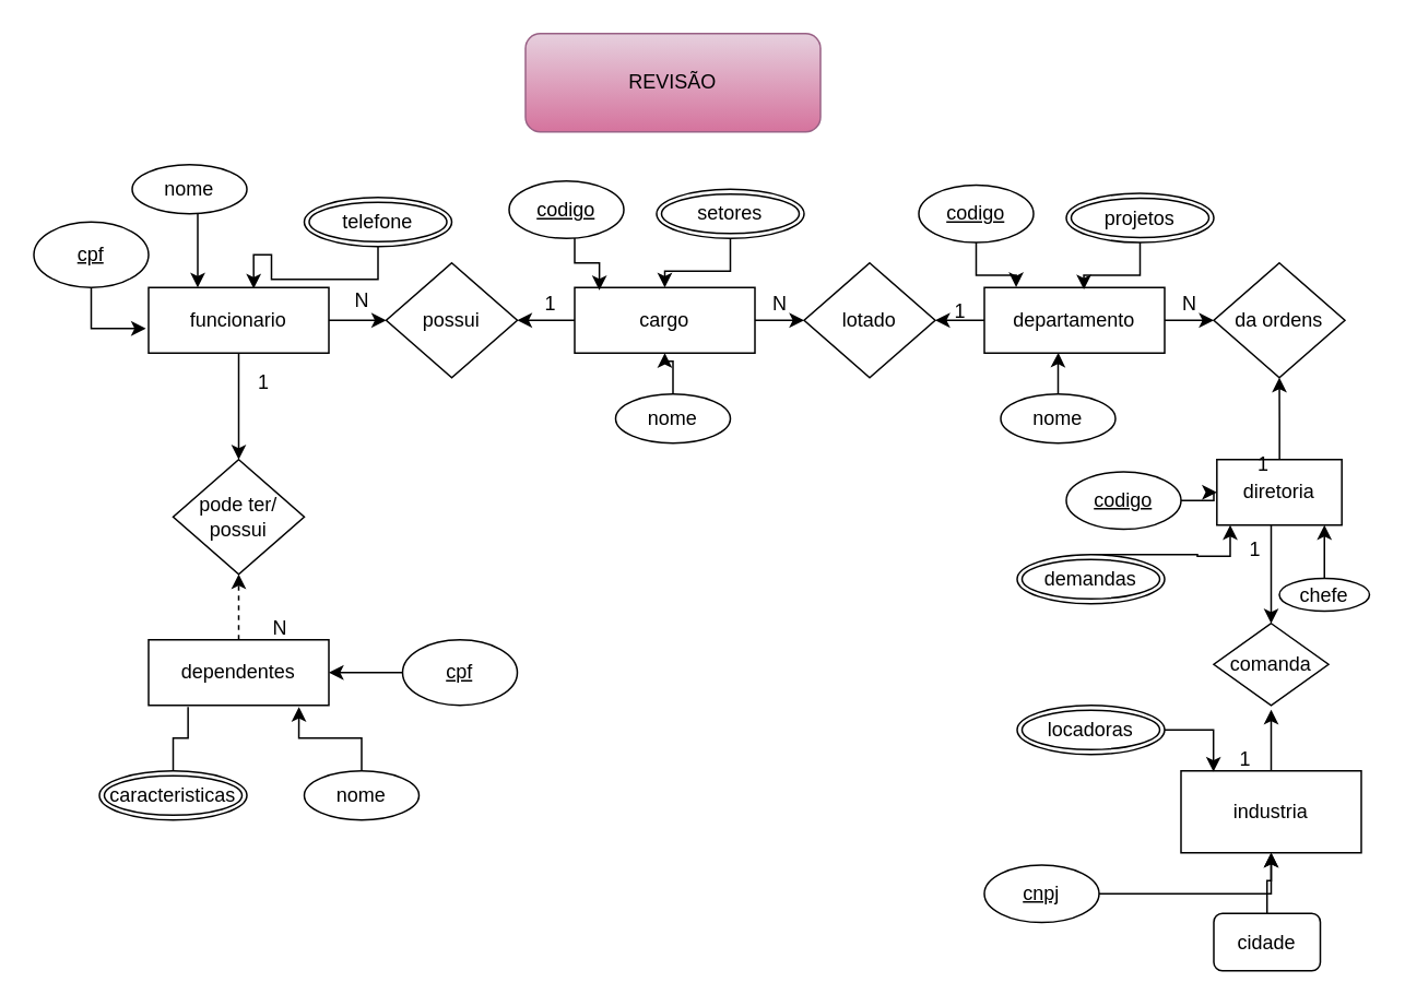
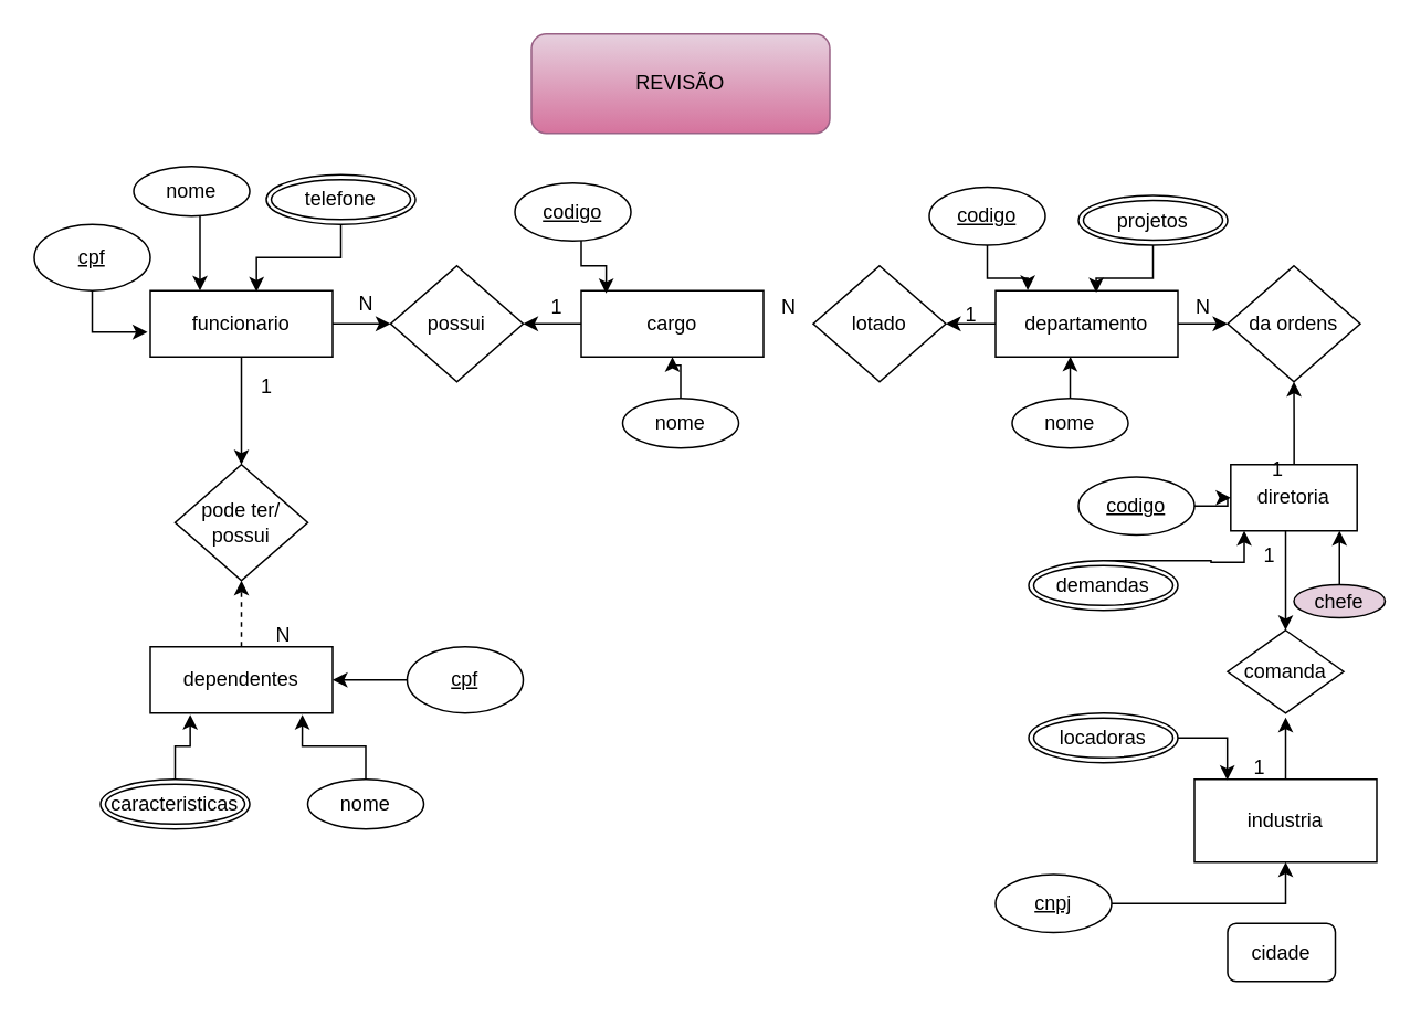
  <mxCell id="0" />
  <mxCell id="1" parent="0" />
  <mxCell id="2" value="REVISÃO" style="rounded=1;whiteSpace=wrap;html=1;fillColor=#e6d0de;strokeColor=#996185;gradientColor=#d5739d;" parent="1" vertex="1"><mxGeometry x="320" y="20" width="180" height="60" as="geometry" /></mxCell>
  <mxCell id="3" value="" style="edgeStyle=orthogonalEdgeStyle;rounded=0;orthogonalLoop=1;jettySize=auto;html=1;" parent="1" source="5" target="22" edge="1"><mxGeometry relative="1" as="geometry" /></mxCell>
  <mxCell id="4" value="" style="edgeStyle=orthogonalEdgeStyle;rounded=0;orthogonalLoop=1;jettySize=auto;html=1;" parent="1" source="5" target="26" edge="1"><mxGeometry relative="1" as="geometry" /></mxCell>
  <mxCell id="5" value="funcionario" style="whiteSpace=wrap;html=1;align=center;" parent="1" vertex="1"><mxGeometry x="90" y="175" width="110" height="40" as="geometry" /></mxCell>
  <mxCell id="6" value="" style="edgeStyle=orthogonalEdgeStyle;rounded=0;orthogonalLoop=1;jettySize=auto;html=1;" parent="1" source="8" target="12" edge="1"><mxGeometry relative="1" as="geometry" /></mxCell>
  <mxCell id="7" style="edgeStyle=orthogonalEdgeStyle;rounded=0;orthogonalLoop=1;jettySize=auto;html=1;entryX=0.5;entryY=0;entryDx=0;entryDy=0;" edge="1" parent="1" source="8" target="59"><mxGeometry relative="1" as="geometry"><Array as="points"><mxPoint x="775" y="340" /><mxPoint x="775" y="340" /></Array></mxGeometry></mxCell>
  <mxCell id="8" value="diretoria" style="whiteSpace=wrap;html=1;align=center;" parent="1" vertex="1"><mxGeometry x="741.88" y="280" width="76.25" height="40" as="geometry" /></mxCell>
  <mxCell id="9" style="edgeStyle=orthogonalEdgeStyle;rounded=0;orthogonalLoop=1;jettySize=auto;html=1;entryX=1;entryY=0.5;entryDx=0;entryDy=0;" edge="1" parent="1" source="11" target="13"><mxGeometry relative="1" as="geometry" /></mxCell>
  <mxCell id="10" style="edgeStyle=orthogonalEdgeStyle;rounded=0;orthogonalLoop=1;jettySize=auto;html=1;entryX=0;entryY=0.5;entryDx=0;entryDy=0;" edge="1" parent="1" source="11" target="12"><mxGeometry relative="1" as="geometry" /></mxCell>
  <mxCell id="11" value="departamento" style="whiteSpace=wrap;html=1;align=center;" parent="1" vertex="1"><mxGeometry x="600" y="175" width="110" height="40" as="geometry" /></mxCell>
  <mxCell id="12" value="da ordens" style="shape=rhombus;perimeter=rhombusPerimeter;whiteSpace=wrap;html=1;align=center;" parent="1" vertex="1"><mxGeometry x="740" y="160" width="80" height="70" as="geometry" /></mxCell>
  <mxCell id="13" value="lotado" style="shape=rhombus;perimeter=rhombusPerimeter;whiteSpace=wrap;html=1;align=center;" parent="1" vertex="1"><mxGeometry x="490" y="160" width="80" height="70" as="geometry" /></mxCell>
  <mxCell id="14" value="" style="edgeStyle=orthogonalEdgeStyle;rounded=0;orthogonalLoop=1;jettySize=auto;html=1;" parent="1" source="15" target="5" edge="1"><mxGeometry relative="1" as="geometry"><Array as="points"><mxPoint x="120" y="140" /><mxPoint x="120" y="140" /></Array></mxGeometry></mxCell>
  <mxCell id="15" value="nome" style="ellipse;whiteSpace=wrap;html=1;align=center;" parent="1" vertex="1"><mxGeometry x="80" y="100" width="70" height="30" as="geometry" /></mxCell>
  <mxCell id="16" style="edgeStyle=orthogonalEdgeStyle;rounded=0;orthogonalLoop=1;jettySize=auto;html=1;entryX=-0.015;entryY=0.625;entryDx=0;entryDy=0;entryPerimeter=0;" parent="1" source="17" target="5" edge="1"><mxGeometry relative="1" as="geometry"><mxPoint x="90" y="200" as="targetPoint" /><Array as="points"><mxPoint x="55" y="200" /></Array></mxGeometry></mxCell>
  <mxCell id="17" value="cpf" style="ellipse;whiteSpace=wrap;html=1;align=center;fontStyle=4;" parent="1" vertex="1"><mxGeometry x="20" y="135" width="70" height="40" as="geometry" /></mxCell>
- <mxCell id="18" value="telefone" style="ellipse;shape=doubleEllipse;margin=3;whiteSpace=wrap;html=1;align=center;" parent="1" vertex="1"><mxGeometry x="185" y="120" width="90" height="30" as="geometry" /></mxCell>
+ <mxCell id="18" value="telefone" style="ellipse;shape=doubleEllipse;margin=3;whiteSpace=wrap;html=1;align=center;" parent="1" vertex="1"><mxGeometry x="160" y="105" width="90" height="30" as="geometry" /></mxCell>
  <mxCell id="19" style="edgeStyle=orthogonalEdgeStyle;rounded=0;orthogonalLoop=1;jettySize=auto;html=1;entryX=0.583;entryY=0.018;entryDx=0;entryDy=0;entryPerimeter=0;" parent="1" source="18" target="5" edge="1"><mxGeometry relative="1" as="geometry" /></mxCell>
  <mxCell id="20" value="" style="edgeStyle=orthogonalEdgeStyle;rounded=0;orthogonalLoop=1;jettySize=auto;html=1;dashed=1;" edge="1" parent="1" source="21" target="22"><mxGeometry relative="1" as="geometry" /></mxCell>
  <mxCell id="21" value="dependentes" style="whiteSpace=wrap;html=1;align=center;" parent="1" vertex="1"><mxGeometry x="90" y="390" width="110" height="40" as="geometry" /></mxCell>
  <mxCell id="22" value="pode ter/ possui" style="shape=rhombus;perimeter=rhombusPerimeter;whiteSpace=wrap;html=1;align=center;" parent="1" vertex="1"><mxGeometry x="105" y="280" width="80" height="70" as="geometry" /></mxCell>
- <mxCell id="23" value="" style="edgeStyle=orthogonalEdgeStyle;rounded=0;orthogonalLoop=1;jettySize=auto;html=1;" parent="1" source="25" target="13" edge="1"><mxGeometry relative="1" as="geometry" /></mxCell>
  <mxCell id="24" style="edgeStyle=orthogonalEdgeStyle;rounded=0;orthogonalLoop=1;jettySize=auto;html=1;entryX=1;entryY=0.5;entryDx=0;entryDy=0;" edge="1" parent="1" source="25" target="26"><mxGeometry relative="1" as="geometry" /></mxCell>
  <mxCell id="25" value="cargo" style="whiteSpace=wrap;html=1;align=center;" parent="1" vertex="1"><mxGeometry x="350" y="175" width="110" height="40" as="geometry" /></mxCell>
  <mxCell id="26" value="possui" style="shape=rhombus;perimeter=rhombusPerimeter;whiteSpace=wrap;html=1;align=center;" parent="1" vertex="1"><mxGeometry x="235" y="160" width="80" height="70" as="geometry" /></mxCell>
  <mxCell id="27" value="codigo" style="ellipse;whiteSpace=wrap;html=1;align=center;fontStyle=4;" parent="1" vertex="1"><mxGeometry x="310" y="110" width="70" height="35" as="geometry" /></mxCell>
  <mxCell id="28" style="edgeStyle=orthogonalEdgeStyle;rounded=0;orthogonalLoop=1;jettySize=auto;html=1;entryX=0.137;entryY=0.042;entryDx=0;entryDy=0;entryPerimeter=0;" parent="1" source="27" target="25" edge="1"><mxGeometry relative="1" as="geometry"><Array as="points"><mxPoint x="350" y="160" /><mxPoint x="365" y="160" /></Array></mxGeometry></mxCell>
- <mxCell id="29" style="edgeStyle=orthogonalEdgeStyle;rounded=0;orthogonalLoop=1;jettySize=auto;html=1;entryX=0.5;entryY=0;entryDx=0;entryDy=0;" parent="1" source="30" target="25" edge="1"><mxGeometry relative="1" as="geometry" /></mxCell>
- <mxCell id="30" value="setores" style="ellipse;shape=doubleEllipse;margin=3;whiteSpace=wrap;html=1;align=center;" parent="1" vertex="1"><mxGeometry x="400" y="115" width="90" height="30" as="geometry" /></mxCell>
  <mxCell id="31" style="edgeStyle=orthogonalEdgeStyle;rounded=0;orthogonalLoop=1;jettySize=auto;html=1;" parent="1" source="32" target="25" edge="1"><mxGeometry relative="1" as="geometry" /></mxCell>
  <mxCell id="32" value="nome" style="ellipse;whiteSpace=wrap;html=1;align=center;" parent="1" vertex="1"><mxGeometry x="375" y="240" width="70" height="30" as="geometry" /></mxCell>
  <mxCell id="33" value="nome" style="ellipse;whiteSpace=wrap;html=1;align=center;" parent="1" vertex="1"><mxGeometry x="610" y="240" width="70" height="30" as="geometry" /></mxCell>
  <mxCell id="34" value="projetos" style="ellipse;shape=doubleEllipse;margin=3;whiteSpace=wrap;html=1;align=center;" parent="1" vertex="1"><mxGeometry x="650" y="117.5" width="90" height="30" as="geometry" /></mxCell>
  <mxCell id="35" value="codigo" style="ellipse;whiteSpace=wrap;html=1;align=center;fontStyle=4;" parent="1" vertex="1"><mxGeometry x="560" y="112.5" width="70" height="35" as="geometry" /></mxCell>
  <mxCell id="36" style="edgeStyle=orthogonalEdgeStyle;rounded=0;orthogonalLoop=1;jettySize=auto;html=1;entryX=0.176;entryY=-0.006;entryDx=0;entryDy=0;entryPerimeter=0;" parent="1" source="35" target="11" edge="1"><mxGeometry relative="1" as="geometry" /></mxCell>
  <mxCell id="37" style="edgeStyle=orthogonalEdgeStyle;rounded=0;orthogonalLoop=1;jettySize=auto;html=1;entryX=0.552;entryY=0.03;entryDx=0;entryDy=0;entryPerimeter=0;" parent="1" source="34" target="11" edge="1"><mxGeometry relative="1" as="geometry" /></mxCell>
  <mxCell id="38" style="edgeStyle=orthogonalEdgeStyle;rounded=0;orthogonalLoop=1;jettySize=auto;html=1;entryX=0.41;entryY=0.994;entryDx=0;entryDy=0;entryPerimeter=0;" parent="1" source="33" target="11" edge="1"><mxGeometry relative="1" as="geometry" /></mxCell>
  <mxCell id="39" style="edgeStyle=orthogonalEdgeStyle;rounded=0;orthogonalLoop=1;jettySize=auto;html=1;entryX=0;entryY=0.5;entryDx=0;entryDy=0;" parent="1" source="40" target="8" edge="1"><mxGeometry relative="1" as="geometry" /></mxCell>
  <mxCell id="40" value="codigo" style="ellipse;whiteSpace=wrap;html=1;align=center;fontStyle=4;" parent="1" vertex="1"><mxGeometry x="650" y="287.5" width="70" height="35" as="geometry" /></mxCell>
  <mxCell id="41" style="edgeStyle=orthogonalEdgeStyle;rounded=0;orthogonalLoop=1;jettySize=auto;html=1;" edge="1" parent="1" source="42"><mxGeometry relative="1" as="geometry"><mxPoint x="750" y="320" as="targetPoint" /><Array as="points"><mxPoint x="730" y="338" /><mxPoint x="730" y="339" /><mxPoint x="750" y="339" /></Array></mxGeometry></mxCell>
  <mxCell id="42" value="demandas" style="ellipse;shape=doubleEllipse;margin=3;whiteSpace=wrap;html=1;align=center;" parent="1" vertex="1"><mxGeometry x="620" y="338" width="90" height="30" as="geometry" /></mxCell>
  <mxCell id="43" value="" style="edgeStyle=orthogonalEdgeStyle;rounded=0;orthogonalLoop=1;jettySize=auto;html=1;" edge="1" parent="1" source="44" target="8"><mxGeometry relative="1" as="geometry"><Array as="points"><mxPoint x="810" y="360" /><mxPoint x="810" y="360" /></Array></mxGeometry></mxCell>
- <mxCell id="44" value="chefe" style="ellipse;whiteSpace=wrap;html=1;align=center;" parent="1" vertex="1"><mxGeometry x="780" y="352.5" width="55" height="20" as="geometry" /></mxCell>
+ <mxCell id="44" value="chefe" style="ellipse;whiteSpace=wrap;html=1;align=center;fillColor=#e6d0de;" parent="1" vertex="1"><mxGeometry x="780" y="352.5" width="55" height="20" as="geometry" /></mxCell>
  <mxCell id="45" value="" style="edgeStyle=orthogonalEdgeStyle;rounded=0;orthogonalLoop=1;jettySize=auto;html=1;" edge="1" parent="1" source="46" target="21"><mxGeometry relative="1" as="geometry" /></mxCell>
  <mxCell id="46" value="cpf" style="ellipse;whiteSpace=wrap;html=1;align=center;fontStyle=4;" vertex="1" parent="1"><mxGeometry x="245" y="390" width="70" height="40" as="geometry" /></mxCell>
  <mxCell id="47" value="nome" style="ellipse;whiteSpace=wrap;html=1;align=center;" vertex="1" parent="1"><mxGeometry x="185" y="470" width="70" height="30" as="geometry" /></mxCell>
  <mxCell id="48" value="caracteristicas" style="ellipse;shape=doubleEllipse;margin=3;whiteSpace=wrap;html=1;align=center;" vertex="1" parent="1"><mxGeometry x="60" y="470" width="90" height="30" as="geometry" /></mxCell>
  <mxCell id="49" style="edgeStyle=orthogonalEdgeStyle;rounded=0;orthogonalLoop=1;jettySize=auto;html=1;entryX=0.834;entryY=1.024;entryDx=0;entryDy=0;entryPerimeter=0;" edge="1" parent="1" source="47" target="21"><mxGeometry relative="1" as="geometry" /></mxCell>
- <mxCell id="50" style="edgeStyle=orthogonalEdgeStyle;rounded=0;orthogonalLoop=1;jettySize=auto;html=1;entryX=0.219;entryY=1.024;entryDx=0;entryDy=0;entryPerimeter=0;endArrow=none;" edge="1" parent="1" source="48" target="21"><mxGeometry relative="1" as="geometry" /></mxCell>
+ <mxCell id="50" style="edgeStyle=orthogonalEdgeStyle;rounded=0;orthogonalLoop=1;jettySize=auto;html=1;entryX=0.219;entryY=1.024;entryDx=0;entryDy=0;entryPerimeter=0;" edge="1" parent="1" source="48" target="21"><mxGeometry relative="1" as="geometry" /></mxCell>
  <mxCell id="51" value="1" style="text;html=1;align=center;verticalAlign=middle;resizable=0;points=[];autosize=1;strokeColor=none;fillColor=none;" vertex="1" parent="1"><mxGeometry x="320" y="170" width="30" height="30" as="geometry" /></mxCell>
  <mxCell id="52" value="N" style="text;html=1;align=center;verticalAlign=middle;resizable=0;points=[];autosize=1;strokeColor=none;fillColor=none;" vertex="1" parent="1"><mxGeometry x="205" y="168" width="30" height="30" as="geometry" /></mxCell>
  <mxCell id="53" value="1" style="text;html=1;align=center;verticalAlign=middle;resizable=0;points=[];autosize=1;strokeColor=none;fillColor=none;" vertex="1" parent="1"><mxGeometry x="570" y="175" width="30" height="30" as="geometry" /></mxCell>
  <mxCell id="54" value="N" style="text;html=1;align=center;verticalAlign=middle;resizable=0;points=[];autosize=1;strokeColor=none;fillColor=none;" vertex="1" parent="1"><mxGeometry x="460" y="170" width="30" height="30" as="geometry" /></mxCell>
  <mxCell id="55" value="N" style="text;html=1;align=center;verticalAlign=middle;resizable=0;points=[];autosize=1;strokeColor=none;fillColor=none;" vertex="1" parent="1"><mxGeometry x="710" y="170" width="30" height="30" as="geometry" /></mxCell>
  <mxCell id="56" value="1" style="text;html=1;align=center;verticalAlign=middle;resizable=0;points=[];autosize=1;strokeColor=none;fillColor=none;" vertex="1" parent="1"><mxGeometry x="755" y="268" width="30" height="30" as="geometry" /></mxCell>
  <mxCell id="57" value="N" style="text;html=1;align=center;verticalAlign=middle;resizable=0;points=[];autosize=1;strokeColor=none;fillColor=none;" vertex="1" parent="1"><mxGeometry x="155" y="368" width="30" height="30" as="geometry" /></mxCell>
  <mxCell id="58" value="1" style="text;html=1;align=center;verticalAlign=middle;resizable=0;points=[];autosize=1;strokeColor=none;fillColor=none;" vertex="1" parent="1"><mxGeometry x="145" y="218" width="30" height="30" as="geometry" /></mxCell>
  <mxCell id="59" value="comanda" style="shape=rhombus;perimeter=rhombusPerimeter;whiteSpace=wrap;html=1;align=center;" vertex="1" parent="1"><mxGeometry x="740" y="380" width="70" height="50" as="geometry" /></mxCell>
  <mxCell id="60" value="industria" style="whiteSpace=wrap;html=1;" vertex="1" parent="1"><mxGeometry x="720" y="470" width="110" height="50" as="geometry" /></mxCell>
  <mxCell id="61" style="edgeStyle=orthogonalEdgeStyle;rounded=0;orthogonalLoop=1;jettySize=auto;html=1;entryX=0.5;entryY=1.053;entryDx=0;entryDy=0;entryPerimeter=0;" edge="1" parent="1" source="60" target="59"><mxGeometry relative="1" as="geometry" /></mxCell>
  <mxCell id="62" value="locadoras" style="ellipse;shape=doubleEllipse;margin=3;whiteSpace=wrap;html=1;align=center;" vertex="1" parent="1"><mxGeometry x="620" y="430" width="90" height="30" as="geometry" /></mxCell>
  <mxCell id="63" value="" style="edgeStyle=orthogonalEdgeStyle;rounded=0;orthogonalLoop=1;jettySize=auto;html=1;" edge="1" parent="1" source="64" target="60"><mxGeometry relative="1" as="geometry" /></mxCell>
  <mxCell id="64" value="cnpj" style="ellipse;whiteSpace=wrap;html=1;align=center;fontStyle=4;" vertex="1" parent="1"><mxGeometry x="600" y="527.5" width="70" height="35" as="geometry" /></mxCell>
- <mxCell id="65" value="" style="edgeStyle=orthogonalEdgeStyle;rounded=0;orthogonalLoop=1;jettySize=auto;html=1;" edge="1" parent="1" source="66" target="60"><mxGeometry relative="1" as="geometry" /></mxCell>
  <mxCell id="66" value="cidade" style="whiteSpace=wrap;html=1;align=center;rounded=1;" vertex="1" parent="1"><mxGeometry x="740" y="557" width="65" height="35" as="geometry" /></mxCell>
  <mxCell id="67" style="edgeStyle=orthogonalEdgeStyle;rounded=0;orthogonalLoop=1;jettySize=auto;html=1;entryX=0.18;entryY=0.01;entryDx=0;entryDy=0;entryPerimeter=0;" edge="1" parent="1" source="62" target="60"><mxGeometry relative="1" as="geometry" /></mxCell>
  <mxCell id="68" value="1" style="text;html=1;align=center;verticalAlign=middle;resizable=0;points=[];autosize=1;strokeColor=none;fillColor=none;" vertex="1" parent="1"><mxGeometry x="743.75" y="447.5" width="30" height="30" as="geometry" /></mxCell>
  <mxCell id="69" value="1" style="text;html=1;align=center;verticalAlign=middle;resizable=0;points=[];autosize=1;strokeColor=none;fillColor=none;" vertex="1" parent="1"><mxGeometry x="750" y="320" width="30" height="30" as="geometry" /></mxCell>
